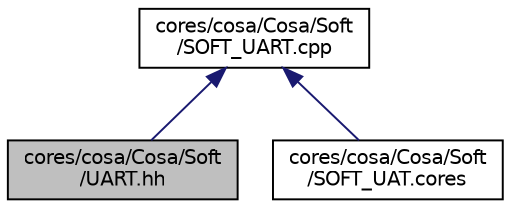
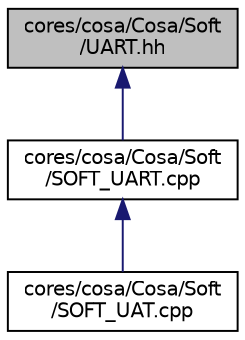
  digraph {
    node [color=black fillcolor=white fontname=Helvetica fontsize=10 shape=record style=filled]
    edge [color=midnightblue dir=back fontname=Helvetica fontsize=10 labelfontname=Helvetica labelfontsize=10 style=solid]
    n1 [fillcolor=grey75 fontcolor=black height=0.2 label="cores/cosa/Cosa/Soft\l/UART.hh" width=0.4]
    n2 [height=0.2 label="cores/cosa/Cosa/Soft\l/SOFT_UART.cpp" width=0.4]
-   n3 [height=0.2 label="cores/cosa/Cosa/Soft\l/SOFT_UAT.cores" width=0.4]
-   n2 -> n1
+   n3 [height=0.2 label="cores/cosa/Cosa/Soft\l/SOFT_UAT.cpp" width=0.4]
+   n1 -> n2
    n2 -> n3
  }
